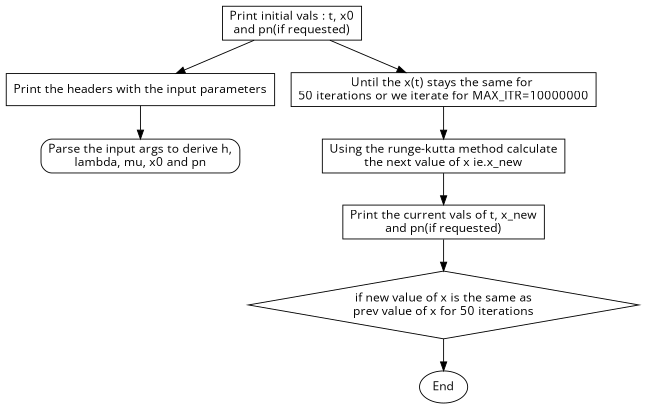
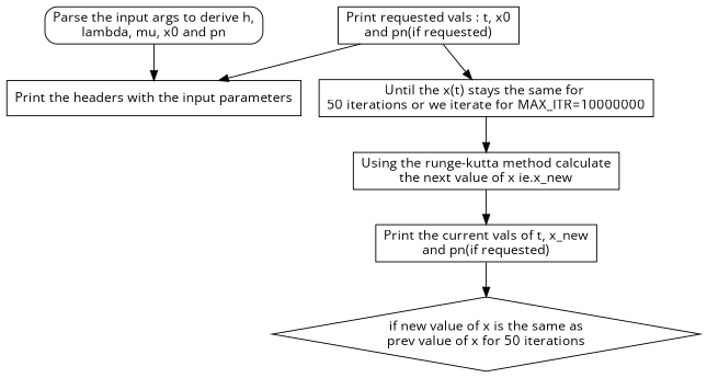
  digraph {
    fontname="Open Sans"
    node [fontname="Open Sans" shape=box]
    edge [fontname="Open Sans"]
    n1 [label="Parse the input args to derive h,\nlambda, mu, x0 and pn" shape=mrecord style=rounded]
    n2 [label="Print the headers with the input parameters"]
-   n3 [label="Print initial vals : t, x0\nand pn(if requested)"]
+   n3 [label="Print requested vals : t, x0\nand pn(if requested)"]
    n4 [label="Until the x(t) stays the same for \n\50 iterations or we iterate for MAX_ITR=10000000" shape=record]
    n5 [label="Using the runge-kutta method calculate\nthe next value of x ie.x_new"]
    n6 [label="Print the current vals of t, x_new\nand pn(if requested)"]
    n7 [label="if new value of x is the same as\nprev value of x for 50 iterations" shape=diamond]
-   End [shape=""]
-   n2 -> n1
+   n1 -> n2
    n3 -> n2
    n3 -> n4
    n4 -> n5
    n5 -> n6
    n6 -> n7 [headport=n]
-   n7 -> End
  }
